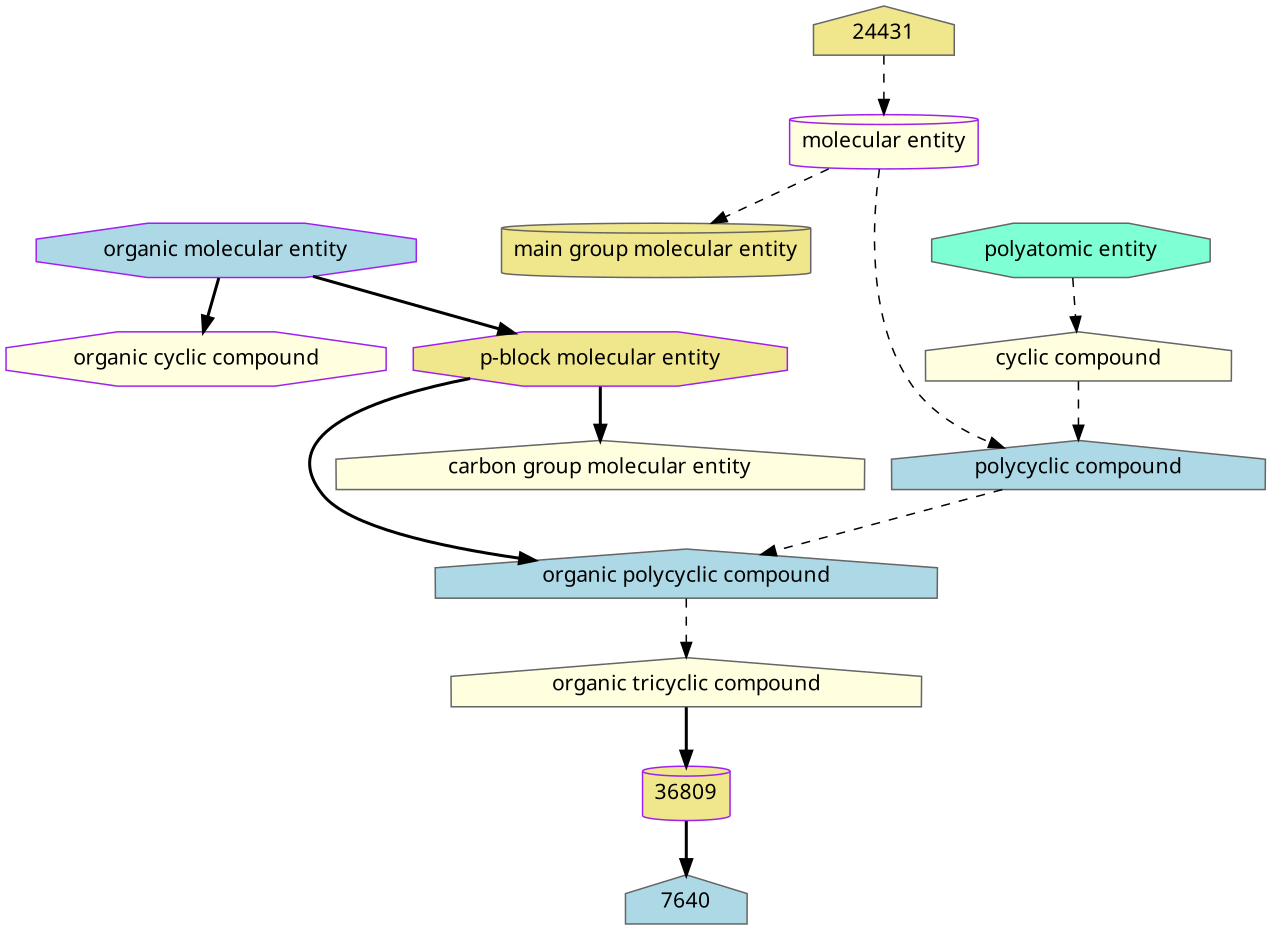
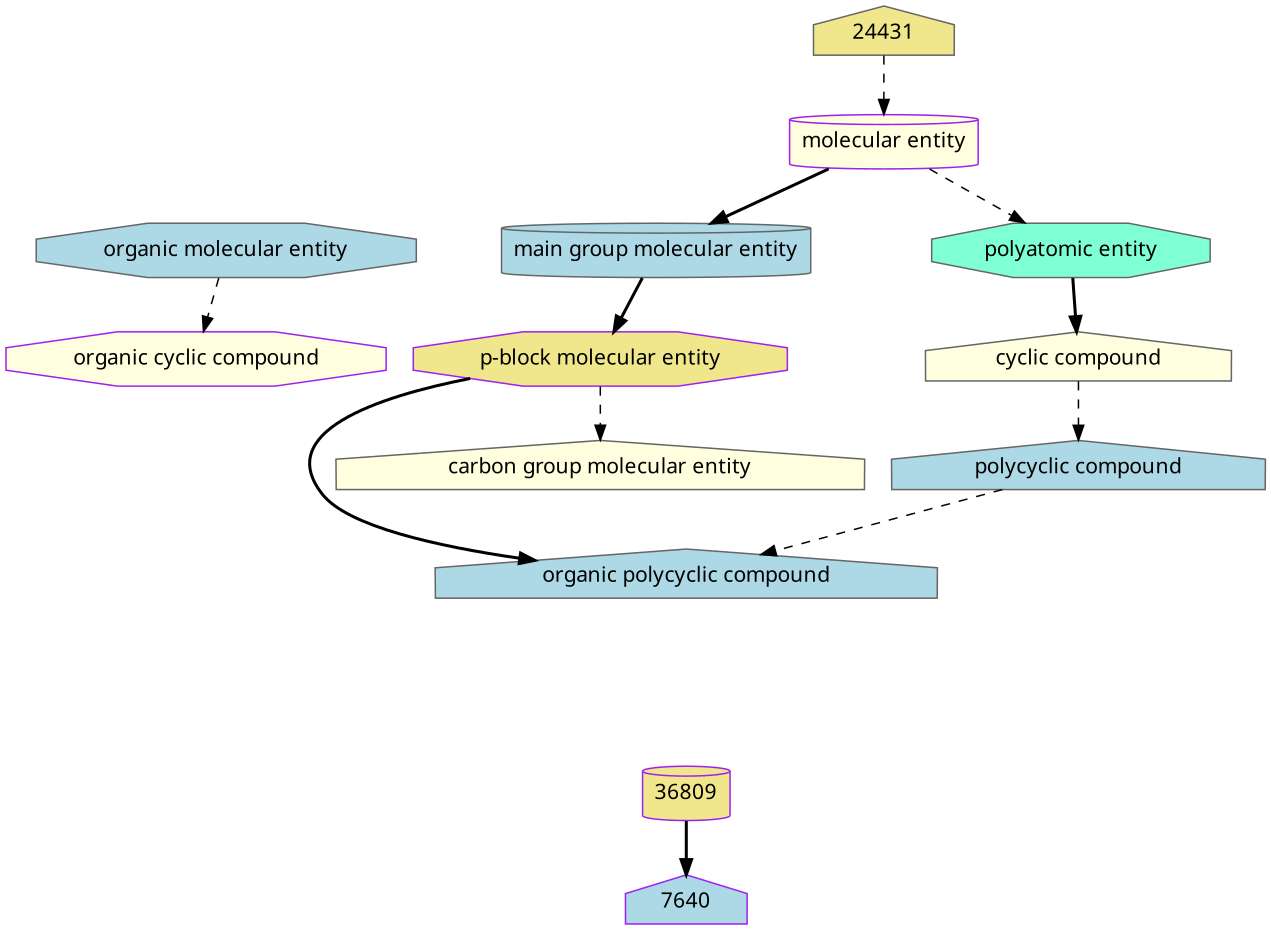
  digraph {
    fontname="Noto Sans"
    node [color=gray40 fillcolor=lightyellow fontname="Noto Sans" shape=house style=filled]
    edge [fontname="Noto Sans" style=dashed]
-   n1 [fillcolor=lightblue label=7640]
+   n1 [color=purple fillcolor=lightblue label=7640]
    n2 [color=purple fillcolor=khaki label=36809 shape=cylinder]
-   n3 [label="organic tricyclic compound"]
    n4 [fillcolor=lightblue label="organic polycyclic compound"]
    n5 [color=purple label="organic cyclic compound" shape=octagon]
    n6 [fillcolor=lightblue label="polycyclic compound"]
-   n7 [color=purple fillcolor=lightblue label="organic molecular entity" shape=octagon]
+   n7 [fillcolor=lightblue label="organic molecular entity" shape=octagon]
    n8 [label="cyclic compound"]
    n9 [label="carbon group molecular entity"]
    n10 [fillcolor=aquamarine label="polyatomic entity" shape=octagon]
    n11 [color=purple fillcolor=khaki label="p-block molecular entity" shape=octagon]
    n12 [color=purple label="molecular entity" shape=cylinder]
-   n13 [fillcolor=khaki label="main group molecular entity" shape=cylinder]
+   n13 [fillcolor=lightblue label="main group molecular entity" shape=cylinder]
    n14 [fillcolor=khaki label=24431]
    n2 -> n1 [style=bold]
-   n3 -> n2 [style=bold]
-   n4 -> n3
    n6 -> n4
-   n7 -> n5 [style=bold]
+   n7 -> n5
    n8 -> n6
-   n10 -> n8
+   n10 -> n8 [style=bold]
    n11 -> n4 [style=bold]
-   n11 -> n9 [style=bold]
-   n12 -> n6
-   n12 -> n13
-   n7 -> n11 [style=bold]
+   n11 -> n9
+   n12 -> n10
+   n12 -> n13 [style=bold]
+   n13 -> n11 [style=bold]
    n14 -> n12
  }
